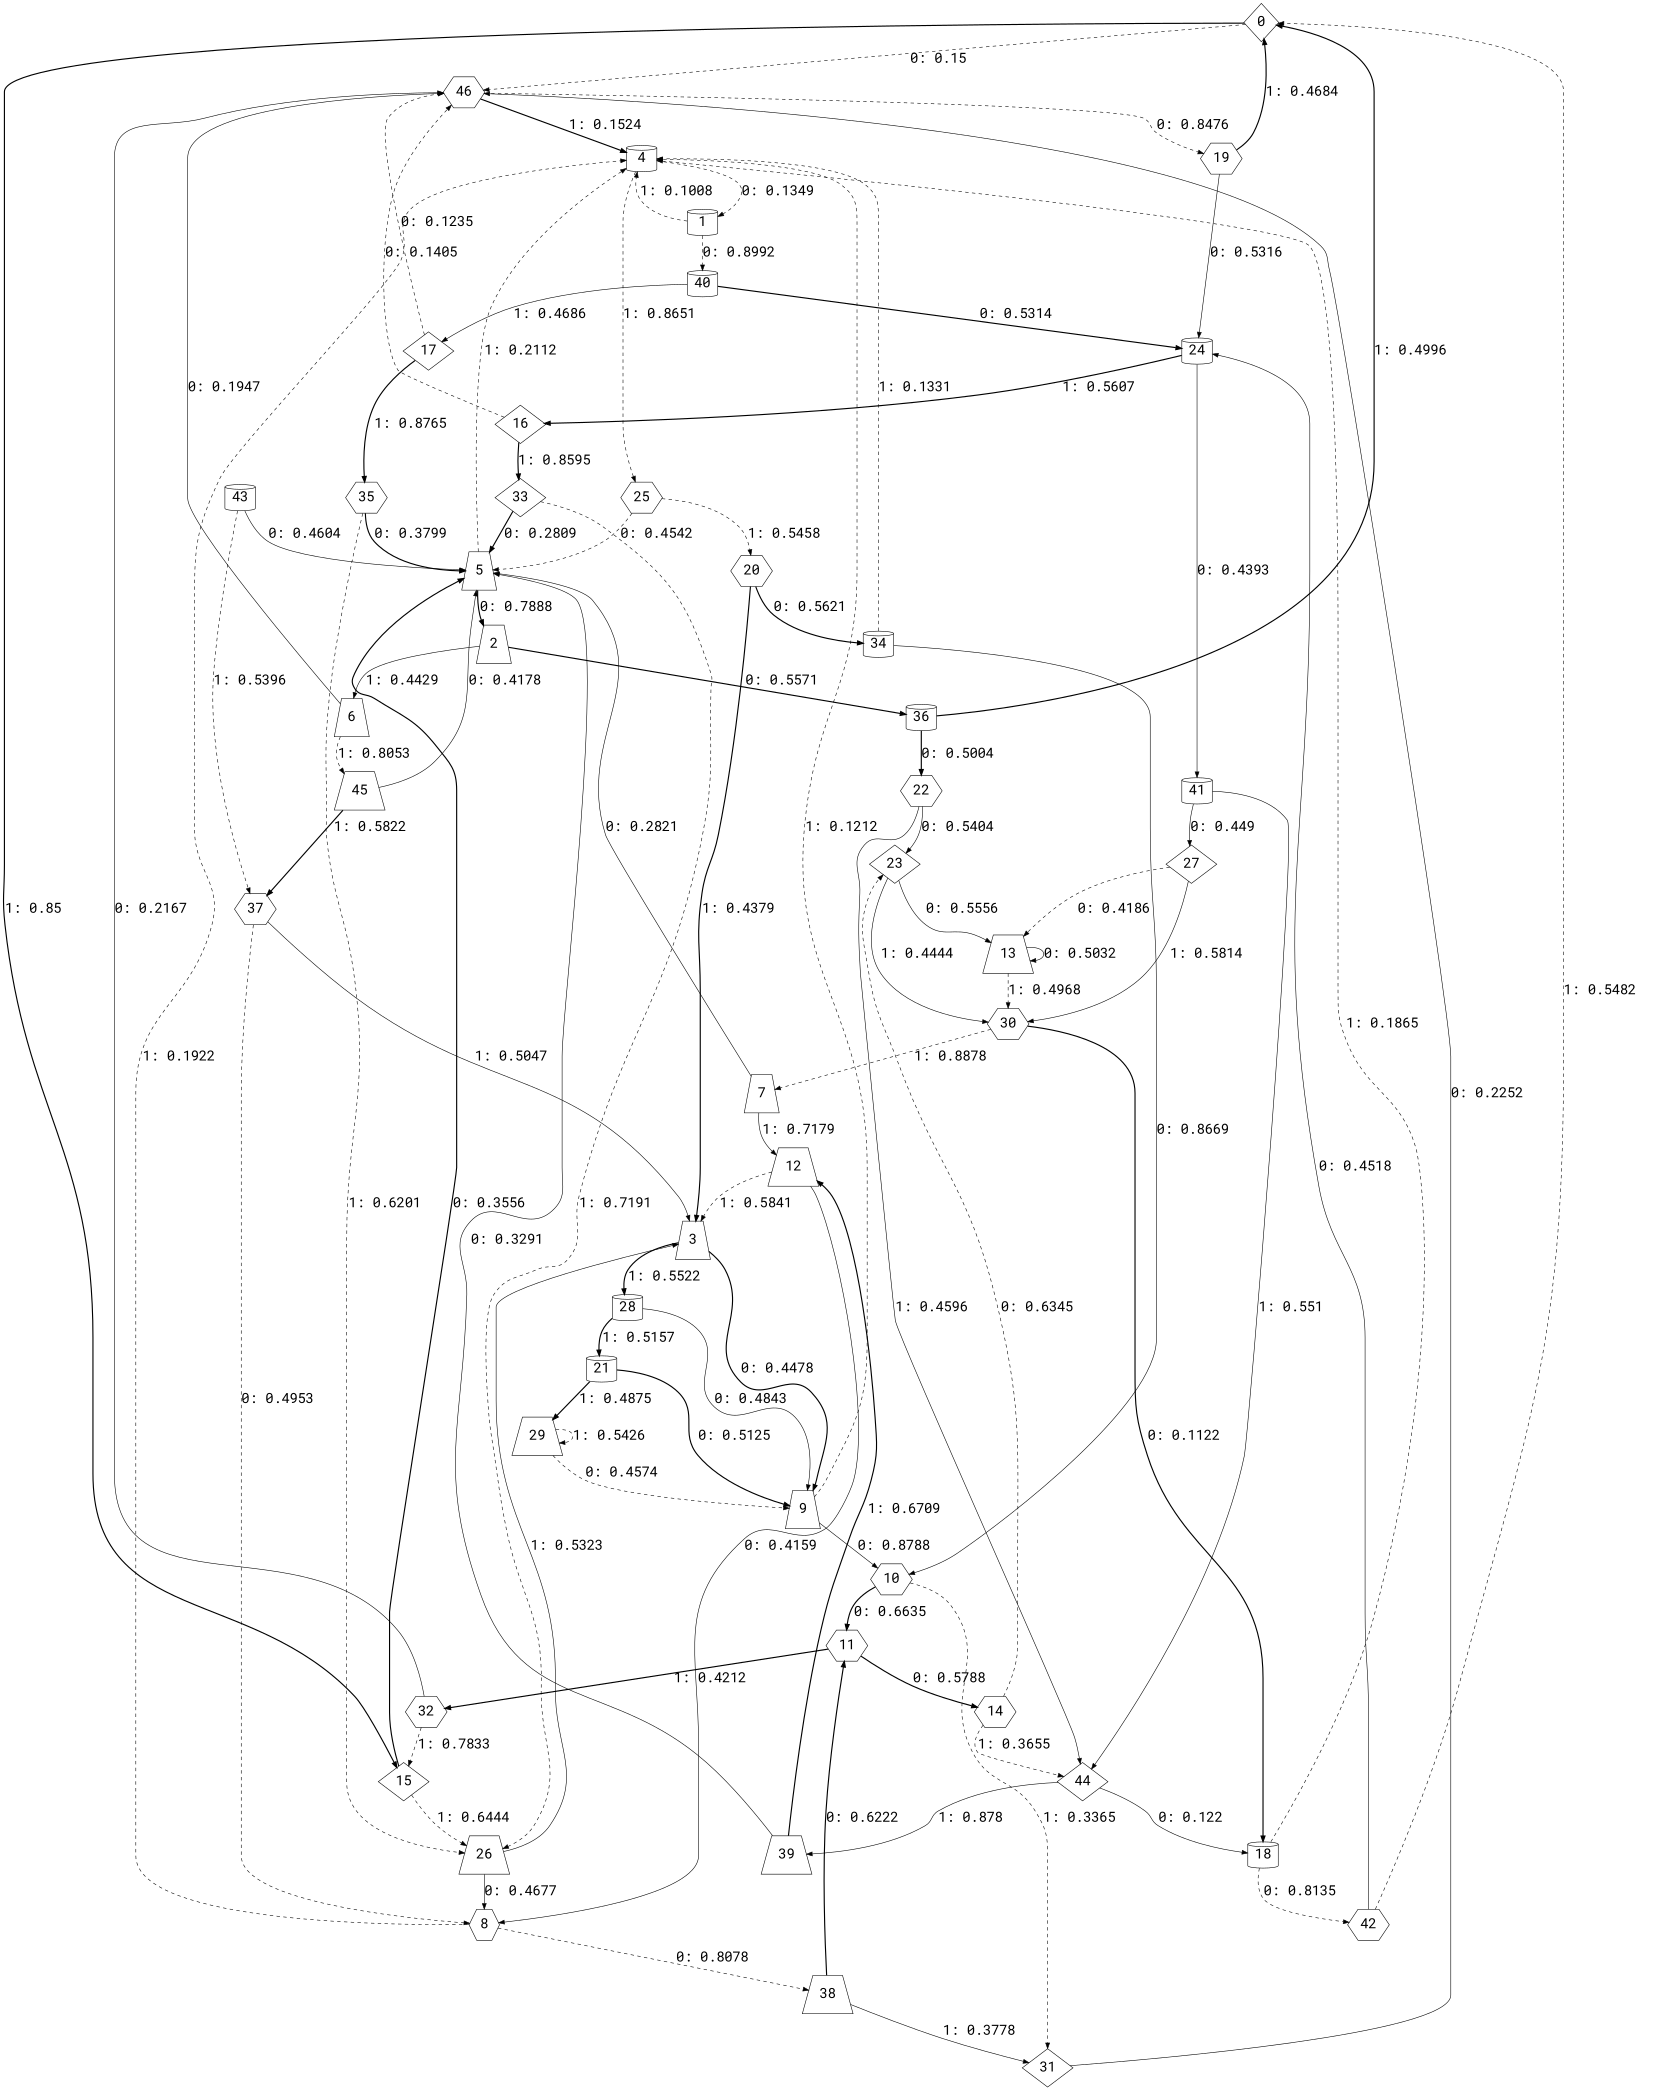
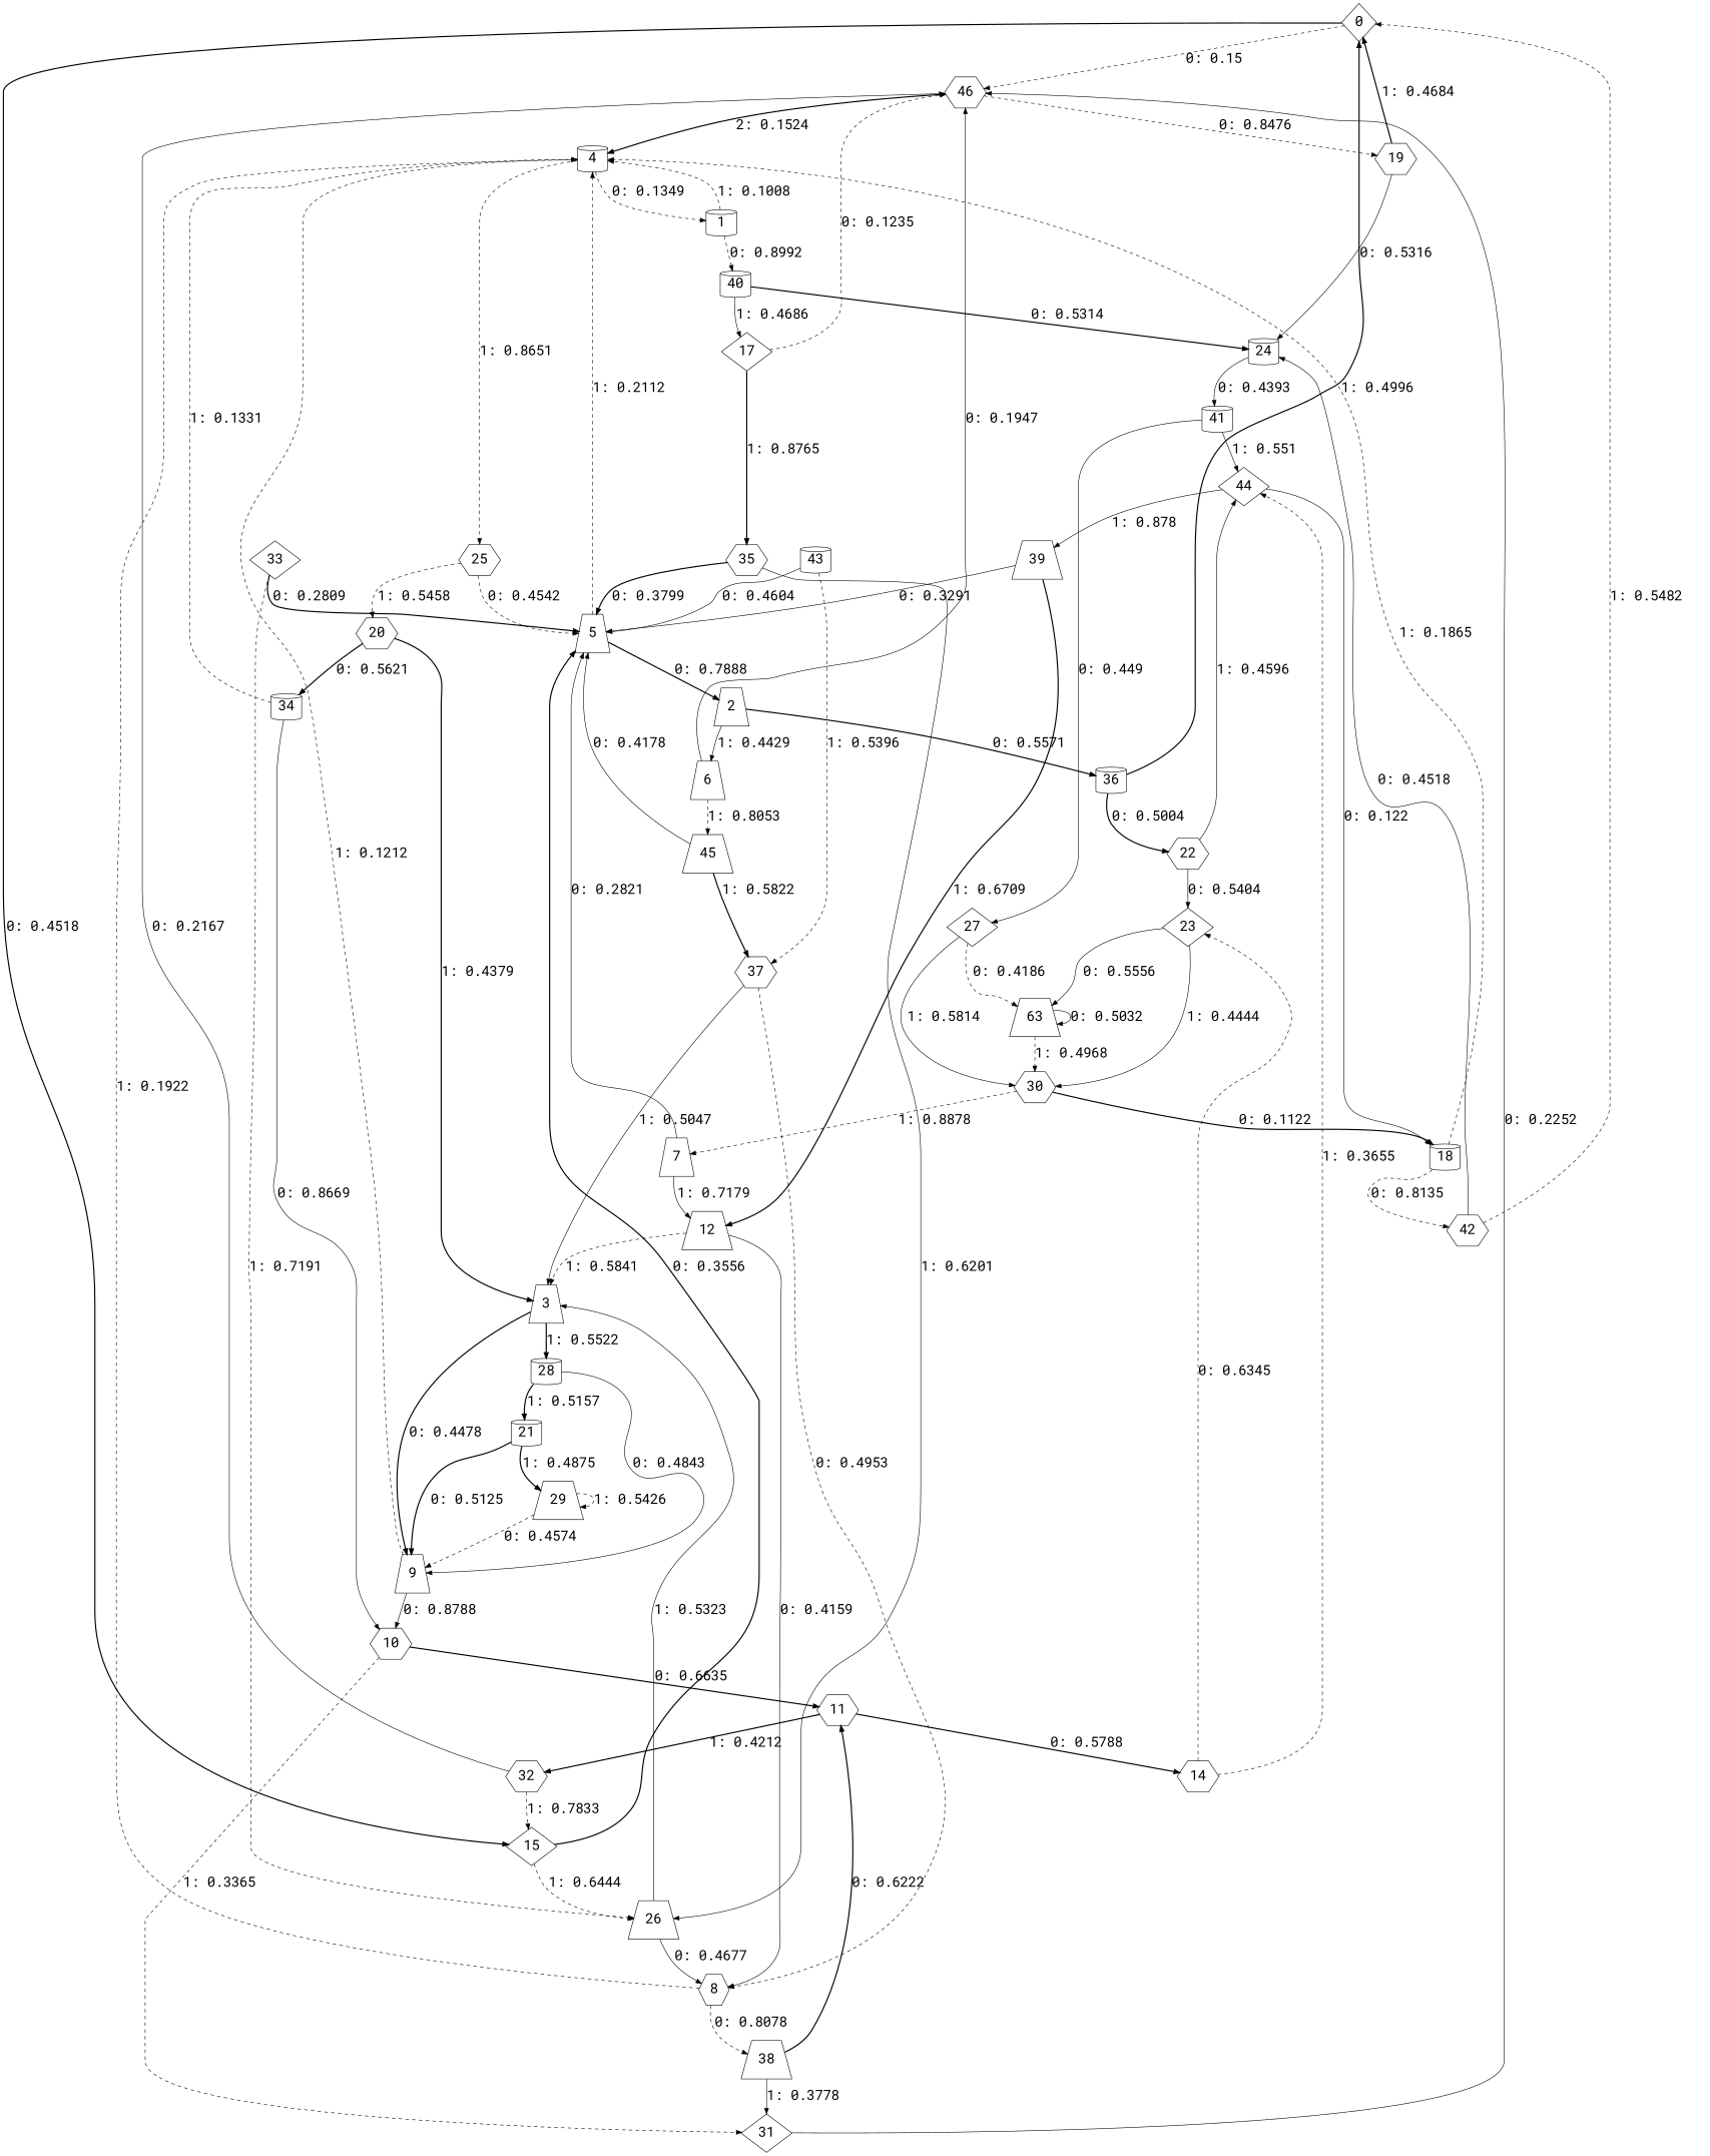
  digraph {
    fontname="Roboto Mono"
    node [fontname="Roboto Mono" fontsize=24 shape=hexagon]
    edge [fontname="Roboto Mono" fontsize=24 style=dashed]
    0 [shape=diamond]
    46
    15 [shape=diamond]
    4 [shape=cylinder]
    19
    5 [shape=trapezium]
    26 [shape=trapezium]
    1 [shape=cylinder]
    25
    24 [shape=cylinder]
    2 [shape=trapezium]
    3 [shape=trapezium]
    8
    40 [shape=cylinder]
    17 [shape=diamond]
    35
-   16 [shape=diamond]
    41 [shape=cylinder]
    20
    36 [shape=cylinder]
    6 [shape=trapezium]
    22
    45 [shape=trapezium]
    23 [shape=diamond]
    44 [shape=diamond]
    37
    9 [shape=trapezium]
    28 [shape=cylinder]
    10
    21 [shape=cylinder]
    11
    31 [shape=diamond]
    29 [shape=trapezium]
    34 [shape=cylinder]
    7 [shape=trapezium]
    12 [shape=trapezium]
    38 [shape=trapezium]
    14
    32
    43 [shape=cylinder]
-   13 [shape=trapezium]
+   13 [shape=trapezium label=63]
    30
    18 [shape=cylinder]
    39 [shape=trapezium]
    42
    33 [shape=diamond]
    27 [shape=diamond]
    0 -> 46 [label="0: 0.15     "]
-   0 -> 15 [label="1: 0.85     " style=bold]
-   46 -> 4 [label="1: 0.1524   " style=bold]
+   0 -> 15 [label="0: 0.4518   " style=bold]
+   46 -> 4 [label="2: 0.1524   " style=bold]
    46 -> 19 [label="0: 0.8476   "]
    15 -> 5 [label="0: 0.3556   " style=bold]
    15 -> 26 [label="1: 0.6444   "]
    4 -> 1 [label="0: 0.1349   "]
    4 -> 25 [label="1: 0.8651   "]
    19 -> 0 [label="1: 0.4684   " style=bold]
    19 -> 24 [label="0: 0.5316   " style=solid]
    5 -> 4 [label="1: 0.2112   "]
    5 -> 2 [label="0: 0.7888   " style=bold]
    26 -> 3 [label="1: 0.5323   " style=solid]
    26 -> 8 [label="0: 0.4677   " style=solid]
    1 -> 4 [label="1: 0.1008   "]
    1 -> 40 [label="0: 0.8992   "]
    25 -> 5 [label="0: 0.4542   "]
    25 -> 20 [label="1: 0.5458   "]
-   24 -> 16 [label="1: 0.5607   " style=bold]
    24 -> 41 [label="0: 0.4393   " style=solid]
    2 -> 36 [label="0: 0.5571   " style=bold]
    2 -> 6 [label="1: 0.4429   " style=solid]
    3 -> 9 [label="0: 0.4478   " style=bold]
    3 -> 28 [label="1: 0.5522   " style=bold]
    8 -> 4 [label="1: 0.1922   "]
    8 -> 38 [label="0: 0.8078   "]
    40 -> 24 [label="0: 0.5314   " style=bold]
    40 -> 17 [label="1: 0.4686   " style=solid]
    17 -> 46 [label="0: 0.1235   "]
    17 -> 35 [label="1: 0.8765   " style=bold]
    35 -> 5 [label="0: 0.3799   " style=bold]
-   35 -> 26 [label="1: 0.6201   "]
-   16 -> 46 [label="0: 0.1405   "]
-   16 -> 33 [label="1: 0.8595   " style=bold]
+   35 -> 26 [label="1: 0.6201   " style=solid]
    41 -> 44 [label="1: 0.551    " style=solid]
    41 -> 27 [label="0: 0.449    " style=solid]
    20 -> 3 [label="1: 0.4379   " style=bold]
    20 -> 34 [label="0: 0.5621   " style=bold]
    36 -> 0 [label="1: 0.4996   " style=bold]
    36 -> 22 [label="0: 0.5004   " style=bold]
    6 -> 46 [label="0: 0.1947   " style=solid]
    6 -> 45 [label="1: 0.8053   "]
    22 -> 23 [label="0: 0.5404   " style=solid]
    22 -> 44 [label="1: 0.4596   " style=solid]
    45 -> 5 [label="0: 0.4178   " style=solid]
    45 -> 37 [label="1: 0.5822   " style=bold]
    23 -> 13 [label="0: 0.5556   " style=solid]
    23 -> 30 [label="1: 0.4444   " style=solid]
    44 -> 18 [label="0: 0.122    " style=solid]
    44 -> 39 [label="1: 0.878    " style=solid]
    37 -> 3 [label="1: 0.5047   " style=solid]
    37 -> 8 [label="0: 0.4953   "]
    9 -> 4 [label="1: 0.1212   "]
    9 -> 10 [label="0: 0.8788   " style=solid]
    28 -> 9 [label="0: 0.4843   " style=solid]
    28 -> 21 [label="1: 0.5157   " style=bold]
    10 -> 11 [label="0: 0.6635   " style=bold]
    10 -> 31 [label="1: 0.3365   "]
    21 -> 9 [label="0: 0.5125   " style=bold]
    21 -> 29 [label="1: 0.4875   " style=bold]
    11 -> 14 [label="0: 0.5788   " style=bold]
    11 -> 32 [label="1: 0.4212   " style=bold]
    31 -> 46 [label="0: 0.2252   " style=solid]
    29 -> 9 [label="0: 0.4574   "]
    29 -> 29 [label="1: 0.5426   "]
    34 -> 4 [label="1: 0.1331   "]
    34 -> 10 [label="0: 0.8669   " style=solid]
    7 -> 5 [label="0: 0.2821   " style=solid]
    7 -> 12 [label="1: 0.7179   " style=solid]
    12 -> 3 [label="1: 0.5841   "]
    12 -> 8 [label="0: 0.4159   " style=solid]
    38 -> 11 [label="0: 0.6222   " style=bold]
    38 -> 31 [label="1: 0.3778   " style=solid]
    14 -> 23 [label="0: 0.6345   "]
    14 -> 44 [label="1: 0.3655   "]
    32 -> 46 [label="0: 0.2167   " style=solid]
    32 -> 15 [label="1: 0.7833   "]
    43 -> 5 [label="0: 0.4604   " style=solid]
    43 -> 37 [label="1: 0.5396   "]
    13 -> 13 [label="0: 0.5032   " style=solid]
    13 -> 30 [label="1: 0.4968   "]
    30 -> 7 [label="1: 0.8878   "]
    30 -> 18 [label="0: 0.1122   " style=bold]
    18 -> 4 [label="1: 0.1865   "]
    18 -> 42 [label="0: 0.8135   "]
    39 -> 5 [label="0: 0.3291   " style=solid]
    39 -> 12 [label="1: 0.6709   " style=bold]
    42 -> 0 [label="1: 0.5482   "]
    42 -> 24 [label="0: 0.4518   " style=solid]
    33 -> 5 [label="0: 0.2809   " style=bold]
    33 -> 26 [label="1: 0.7191   "]
    27 -> 13 [label="0: 0.4186   "]
    27 -> 30 [label="1: 0.5814   " style=solid]
  }
